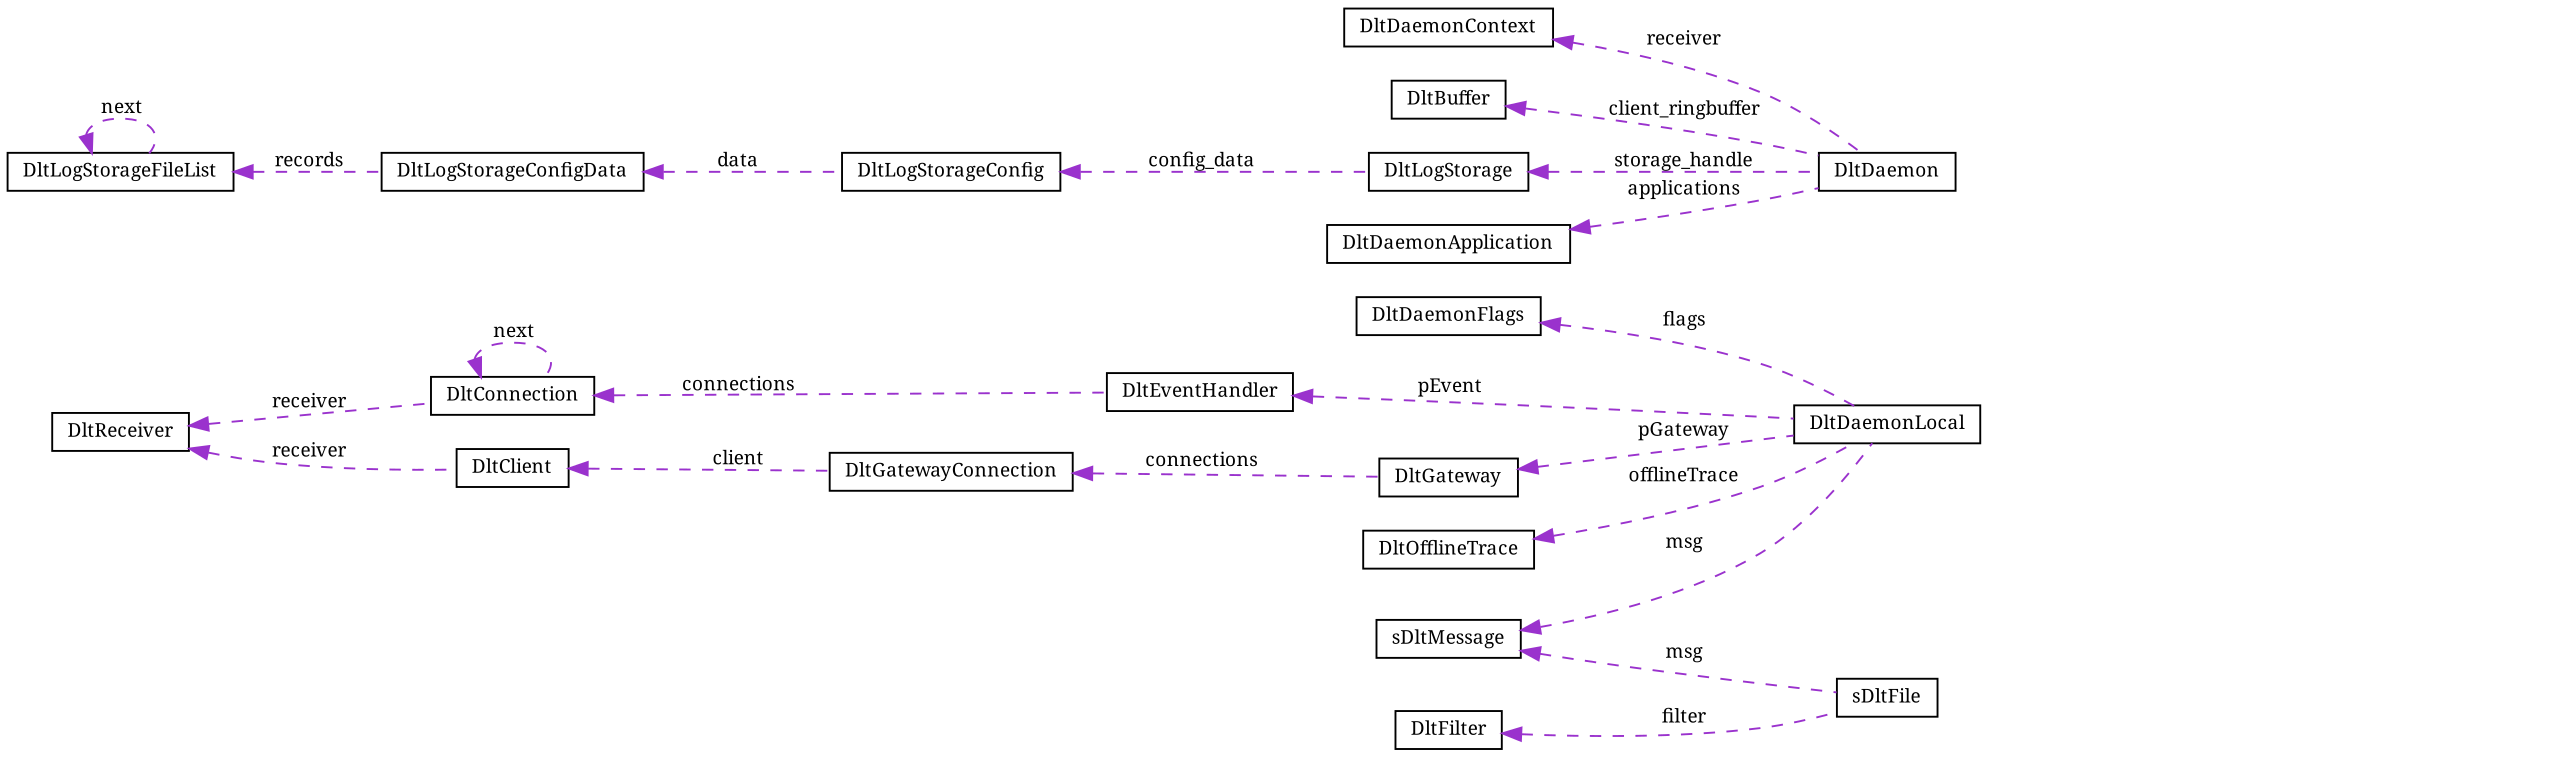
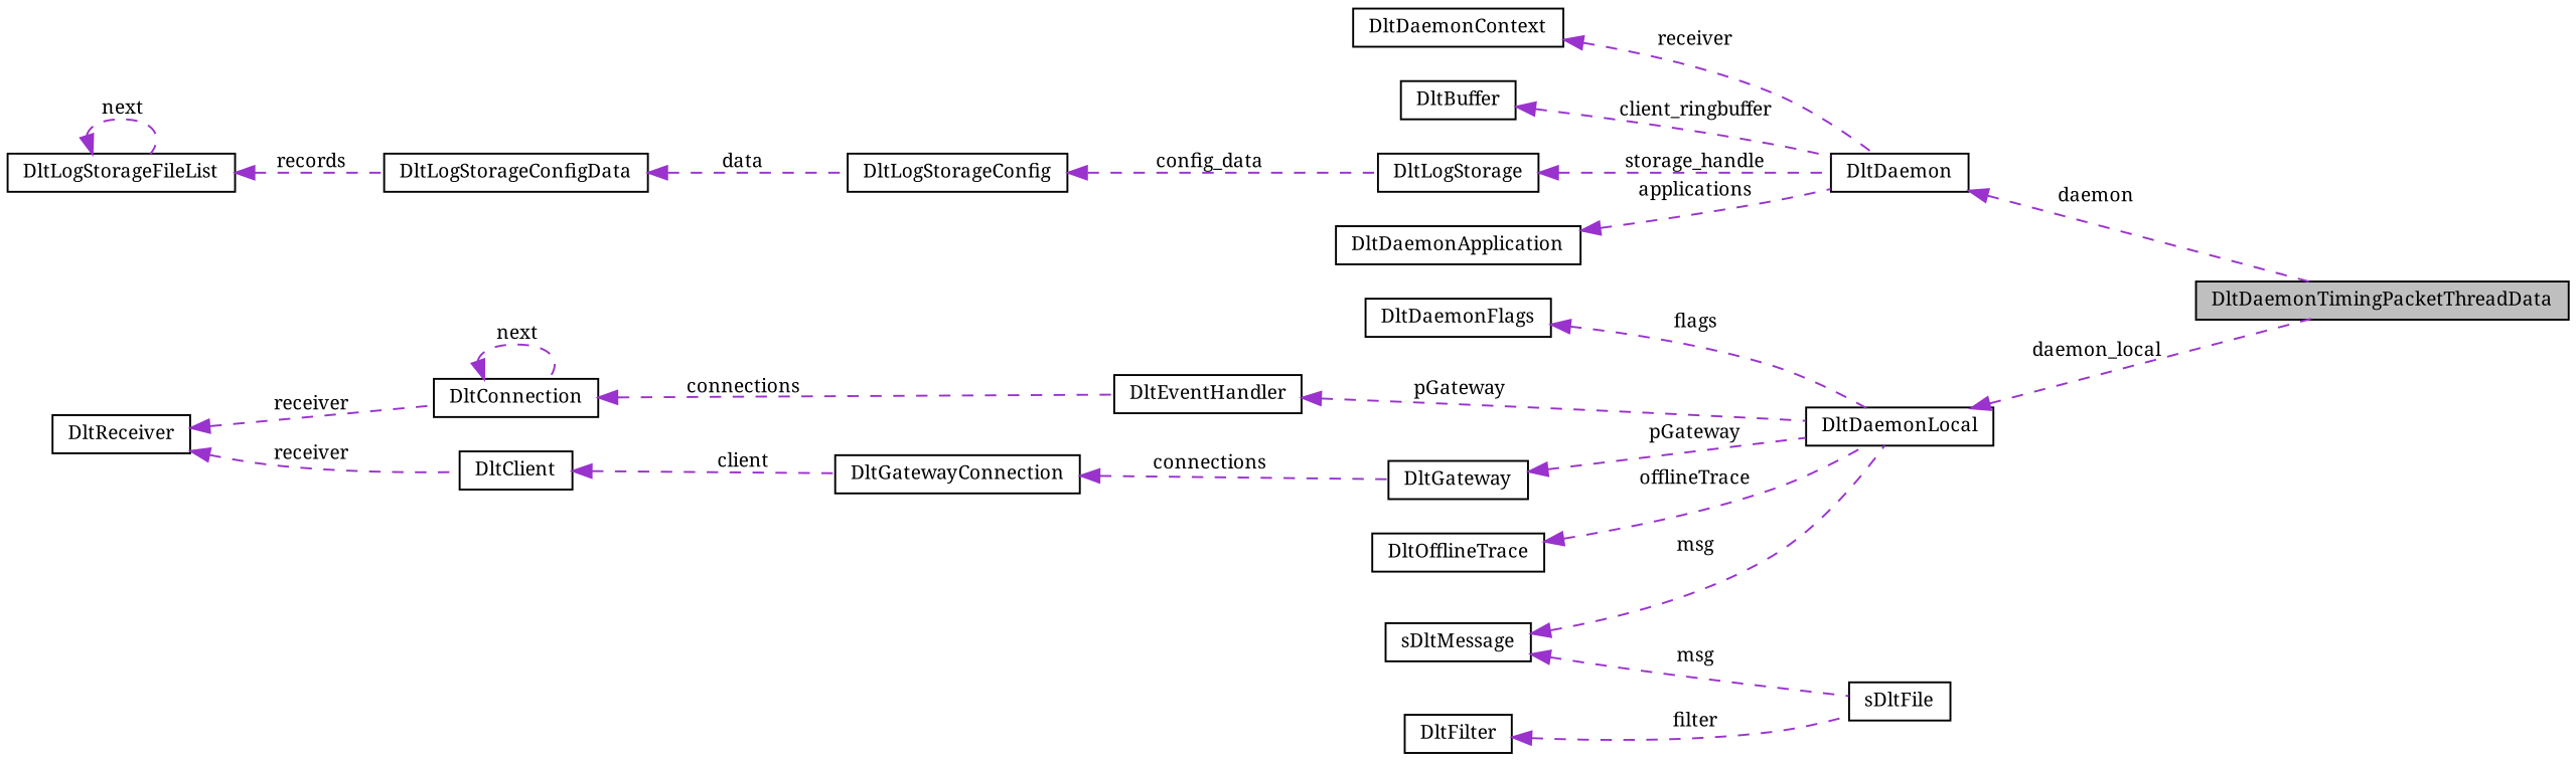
  digraph {
    fontname="Noto Serif"
    rankdir=LR
    node [color=black fillcolor=white fontname="Noto Serif" fontsize=10 shape=record style=filled]
    edge [color=darkorchid3 dir=back fontname="Noto Serif" fontsize=10 labelfontname=FreeSans labelfontsize=10 style=dashed]
+   n1 [fillcolor=grey75 fontcolor=black height=0.2 label=DltDaemonTimingPacketThreadData width=0.4]
    n2 [height=0.2 label=DltDaemon width=0.4]
    n3 [height=0.2 label=DltDaemonApplication width=0.4]
    n4 [height=0.2 label=DltDaemonContext width=0.4]
    n5 [height=0.2 label=DltBuffer width=0.4]
    n6 [height=0.2 label=DltLogStorage width=0.4]
    n7 [height=0.2 label=DltLogStorageConfig width=0.4]
    n8 [height=0.2 label=DltLogStorageConfigData width=0.4]
    n9 [height=0.2 label=DltLogStorageFileList width=0.4]
    n10 [height=0.2 label=DltDaemonLocal width=0.4]
    n11 [height=0.2 label=DltGateway width=0.4]
    n12 [height=0.2 label=DltGatewayConnection width=0.4]
    n13 [height=0.2 label=DltClient width=0.4]
    n14 [height=0.2 label=DltReceiver width=0.4]
    n15 [height=0.2 label=DltConnection width=0.4]
    n16 [height=0.2 label=DltEventHandler width=0.4]
    n17 [height=0.2 label=DltOfflineTrace width=0.4]
    n18 [height=0.2 label=sDltMessage width=0.4]
    n19 [height=0.2 label=sDltFile width=0.4]
    n20 [height=0.2 label=DltFilter width=0.4]
    n21 [height=0.2 label=DltDaemonFlags width=0.4]
+   n2 -> n1 [label=" daemon"]
    n3 -> n2 [label=" applications"]
    n4 -> n2 [label=" receiver"]
    n5 -> n2 [label=" client_ringbuffer"]
    n6 -> n2 [label=" storage_handle"]
    n7 -> n6 [label=" config_data"]
    n8 -> n7 [label=" data"]
    n9 -> n8 [label=" records"]
    n9 -> n9 [label=" next"]
+   n10 -> n1 [label=" daemon_local"]
    n11 -> n10 [label=" pGateway"]
    n12 -> n11 [label=" connections"]
    n13 -> n12 [label=" client"]
    n14 -> n13 [label=" receiver"]
    n14 -> n15 [label=" receiver"]
    n15 -> n15 [label=" next"]
    n15 -> n16 [label=" connections"]
-   n16 -> n10 [label=" pEvent"]
+   n16 -> n10 [label=" pGateway"]
    n17 -> n10 [label=" offlineTrace"]
    n18 -> n10 [label=" msg"]
    n18 -> n19 [label=" msg"]
    n20 -> n19 [label=" filter"]
    n21 -> n10 [label=" flags"]
  }
